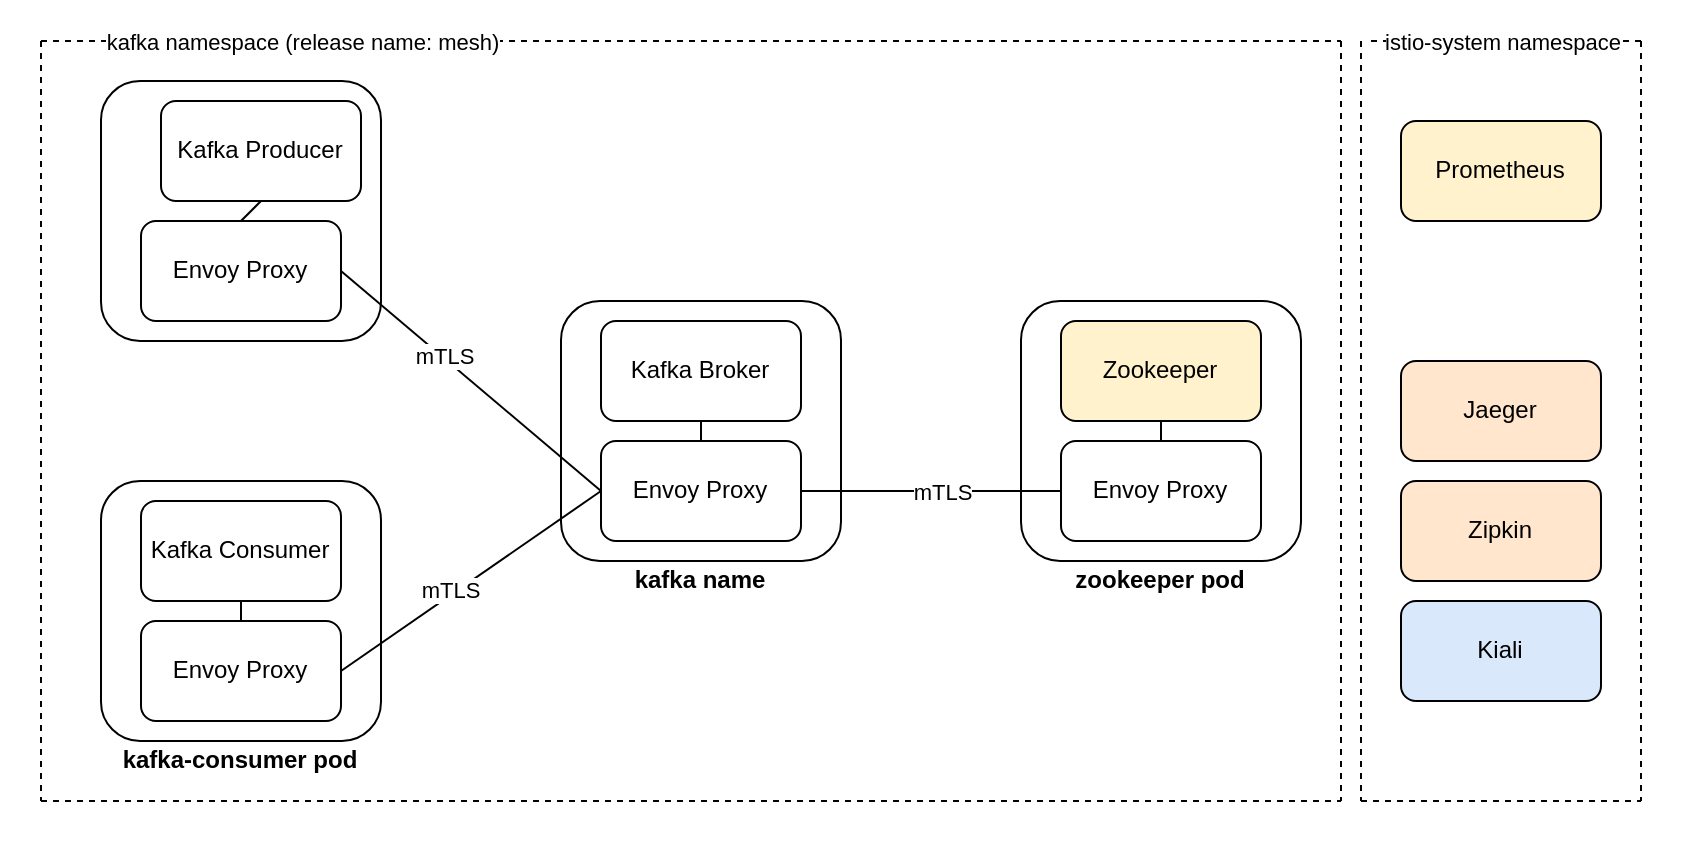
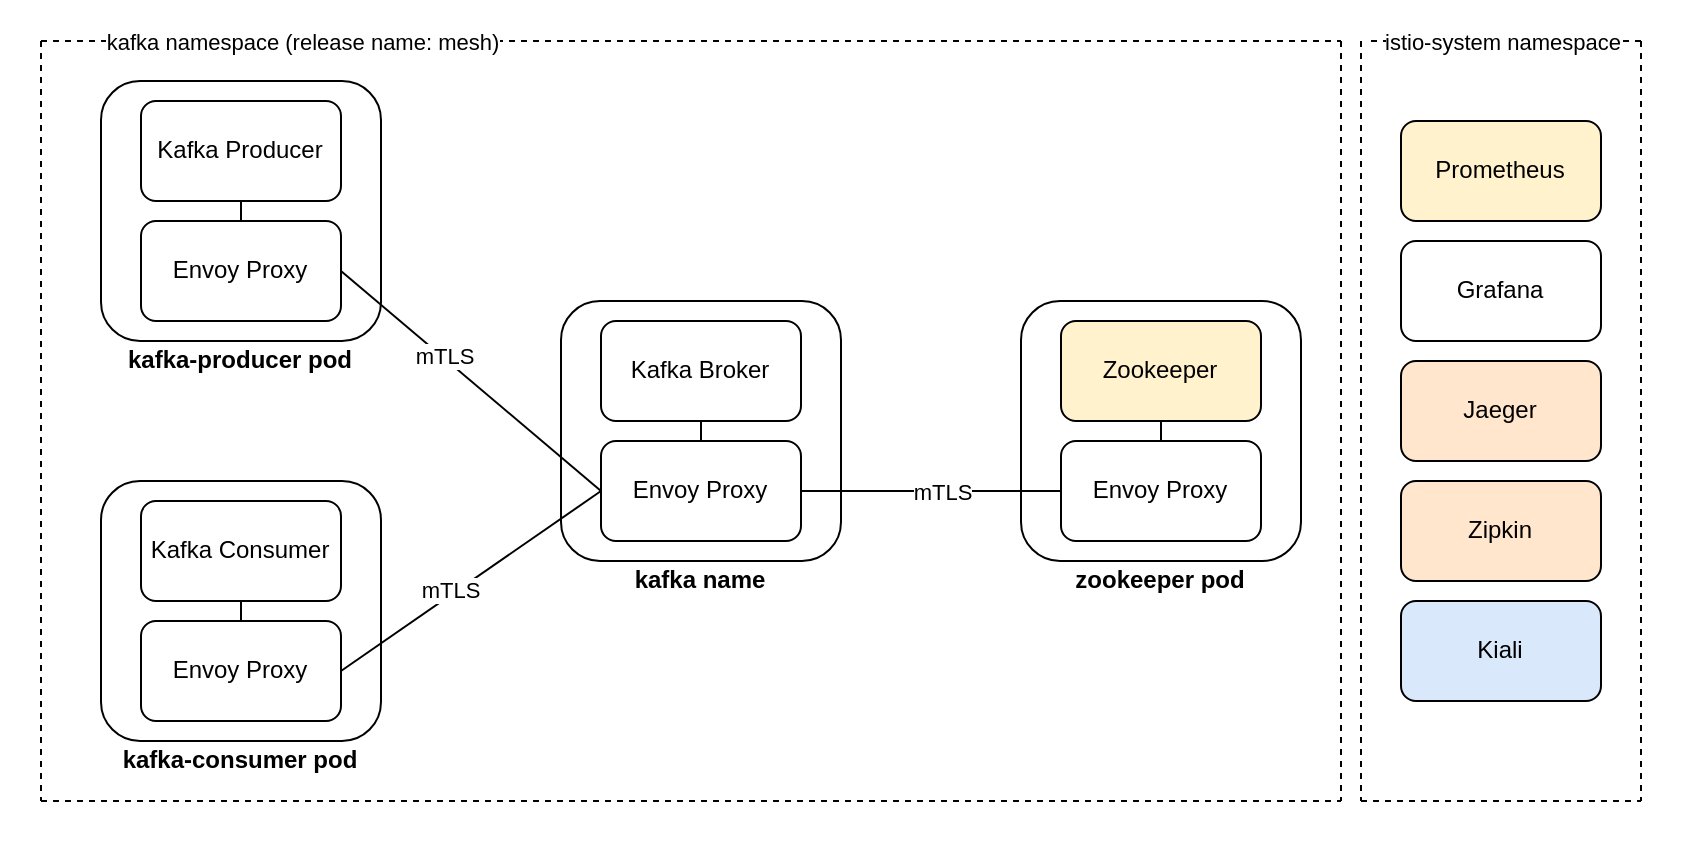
  <mxCell id="0" />
  <mxCell id="1" parent="0" />
  <mxCell id="2" value="" style="rounded=1;whiteSpace=wrap;html=1;" vertex="1" parent="1"><mxGeometry x="280" y="150" width="140" height="130" as="geometry" /></mxCell>
  <mxCell id="3" value="Kafka Broker" style="rounded=1;whiteSpace=wrap;html=1;" vertex="1" parent="1"><mxGeometry x="300" y="160" width="100" height="50" as="geometry" /></mxCell>
  <mxCell id="4" value="Envoy Proxy" style="rounded=1;whiteSpace=wrap;html=1;" vertex="1" parent="1"><mxGeometry x="300" y="220" width="100" height="50" as="geometry" /></mxCell>
  <mxCell id="5" value="" style="rounded=1;whiteSpace=wrap;html=1;" vertex="1" parent="1"><mxGeometry x="510" y="150" width="140" height="130" as="geometry" /></mxCell>
  <mxCell id="6" value="Zookeeper" style="rounded=1;whiteSpace=wrap;html=1;fillColor=#fff2cc;" vertex="1" parent="1"><mxGeometry x="530" y="160" width="100" height="50" as="geometry" /></mxCell>
  <mxCell id="7" value="Envoy Proxy" style="rounded=1;whiteSpace=wrap;html=1;" vertex="1" parent="1"><mxGeometry x="530" y="220" width="100" height="50" as="geometry" /></mxCell>
  <mxCell id="8" value="" style="endArrow=none;html=1;exitX=1;exitY=0.5;exitDx=0;exitDy=0;entryX=0;entryY=0.5;entryDx=0;entryDy=0;" edge="1" parent="1" source="4" target="7"><mxGeometry width="50" height="50" relative="1" as="geometry"><mxPoint x="450" y="410" as="sourcePoint" /><mxPoint x="500" y="360" as="targetPoint" /></mxGeometry></mxCell>
  <mxCell id="9" value="mTLS" style="edgeLabel;html=1;align=center;verticalAlign=middle;resizable=0;points=[];" vertex="1" connectable="0" parent="8"><mxGeometry x="-0.2" y="1" relative="1" as="geometry"><mxPoint x="18" y="1" as="offset" /></mxGeometry></mxCell>
  <mxCell id="10" value="" style="endArrow=none;html=1;exitX=0.5;exitY=0;exitDx=0;exitDy=0;entryX=0.5;entryY=1;entryDx=0;entryDy=0;" edge="1" parent="1" source="4" target="3"><mxGeometry width="50" height="50" relative="1" as="geometry"><mxPoint x="410" y="300" as="sourcePoint" /><mxPoint x="540" y="300" as="targetPoint" /></mxGeometry></mxCell>
  <mxCell id="11" value="" style="endArrow=none;html=1;exitX=0.5;exitY=0;exitDx=0;exitDy=0;entryX=0.5;entryY=1;entryDx=0;entryDy=0;" edge="1" parent="1" source="7" target="6"><mxGeometry width="50" height="50" relative="1" as="geometry"><mxPoint x="360" y="230" as="sourcePoint" /><mxPoint x="360" y="220" as="targetPoint" /></mxGeometry></mxCell>
  <mxCell id="12" value="&lt;b&gt;kafka name&lt;/b&gt;" style="text;html=1;strokeColor=none;fillColor=none;align=center;verticalAlign=middle;whiteSpace=wrap;rounded=0;" vertex="1" parent="1"><mxGeometry x="310" y="280" width="80" height="20" as="geometry" /></mxCell>
  <mxCell id="13" value="&lt;b&gt;zookeeper pod&lt;/b&gt;" style="text;html=1;strokeColor=none;fillColor=none;align=center;verticalAlign=middle;whiteSpace=wrap;rounded=0;" vertex="1" parent="1"><mxGeometry x="530" y="280" width="100" height="20" as="geometry" /></mxCell>
  <mxCell id="14" value="" style="rounded=1;whiteSpace=wrap;html=1;" vertex="1" parent="1"><mxGeometry x="50" y="40" width="140" height="130" as="geometry" /></mxCell>
- <mxCell id="15" value="Kafka Producer" style="rounded=1;whiteSpace=wrap;html=1;" vertex="1" parent="1"><mxGeometry x="80" y="50" width="100" height="50" as="geometry" /></mxCell>
+ <mxCell id="15" value="Kafka Producer" style="rounded=1;whiteSpace=wrap;html=1;" vertex="1" parent="1"><mxGeometry x="70" y="50" width="100" height="50" as="geometry" /></mxCell>
  <mxCell id="16" value="Envoy Proxy" style="rounded=1;whiteSpace=wrap;html=1;" vertex="1" parent="1"><mxGeometry x="70" y="110" width="100" height="50" as="geometry" /></mxCell>
  <mxCell id="17" value="" style="endArrow=none;html=1;exitX=0.5;exitY=0;exitDx=0;exitDy=0;entryX=0.5;entryY=1;entryDx=0;entryDy=0;" edge="1" parent="1" source="16" target="15"><mxGeometry width="50" height="50" relative="1" as="geometry"><mxPoint x="180" y="190" as="sourcePoint" /><mxPoint x="310" y="190" as="targetPoint" /></mxGeometry></mxCell>
+ <mxCell id="18" value="&lt;b&gt;kafka-producer pod&lt;/b&gt;" style="text;html=1;strokeColor=none;fillColor=none;align=center;verticalAlign=middle;whiteSpace=wrap;rounded=0;" vertex="1" parent="1"><mxGeometry x="60" y="170" width="120" height="20" as="geometry" /></mxCell>
  <mxCell id="19" value="" style="rounded=1;whiteSpace=wrap;html=1;" vertex="1" parent="1"><mxGeometry x="50" y="240" width="140" height="130" as="geometry" /></mxCell>
  <mxCell id="20" value="Kafka Consumer" style="rounded=1;whiteSpace=wrap;html=1;" vertex="1" parent="1"><mxGeometry x="70" y="250" width="100" height="50" as="geometry" /></mxCell>
  <mxCell id="21" value="Envoy Proxy" style="rounded=1;whiteSpace=wrap;html=1;" vertex="1" parent="1"><mxGeometry x="70" y="310" width="100" height="50" as="geometry" /></mxCell>
  <mxCell id="22" value="" style="endArrow=none;html=1;exitX=0.5;exitY=0;exitDx=0;exitDy=0;entryX=0.5;entryY=1;entryDx=0;entryDy=0;" edge="1" parent="1" source="21" target="20"><mxGeometry width="50" height="50" relative="1" as="geometry"><mxPoint x="180" y="390" as="sourcePoint" /><mxPoint x="310" y="390" as="targetPoint" /></mxGeometry></mxCell>
  <mxCell id="23" value="&lt;b&gt;kafka-consumer pod&lt;/b&gt;" style="text;html=1;strokeColor=none;fillColor=none;align=center;verticalAlign=middle;whiteSpace=wrap;rounded=0;" vertex="1" parent="1"><mxGeometry x="55" y="370" width="130" height="20" as="geometry" /></mxCell>
  <mxCell id="24" value="" style="endArrow=none;html=1;exitX=1;exitY=0.5;exitDx=0;exitDy=0;entryX=0;entryY=0.5;entryDx=0;entryDy=0;" edge="1" parent="1" source="21" target="4"><mxGeometry width="50" height="50" relative="1" as="geometry"><mxPoint x="310" y="400" as="sourcePoint" /><mxPoint x="360" y="350" as="targetPoint" /></mxGeometry></mxCell>
  <mxCell id="25" value="mTLS" style="edgeLabel;html=1;align=center;verticalAlign=middle;resizable=0;points=[];" vertex="1" connectable="0" parent="24"><mxGeometry x="-0.14" y="2" relative="1" as="geometry"><mxPoint as="offset" /></mxGeometry></mxCell>
  <mxCell id="26" value="" style="endArrow=none;html=1;exitX=1;exitY=0.5;exitDx=0;exitDy=0;entryX=0;entryY=0.5;entryDx=0;entryDy=0;" edge="1" parent="1" source="16" target="4"><mxGeometry width="50" height="50" relative="1" as="geometry"><mxPoint x="180" y="345" as="sourcePoint" /><mxPoint x="310" y="255" as="targetPoint" /></mxGeometry></mxCell>
  <mxCell id="27" value="mTLS" style="edgeLabel;html=1;align=center;verticalAlign=middle;resizable=0;points=[];" vertex="1" connectable="0" parent="26"><mxGeometry x="-0.208" y="1" relative="1" as="geometry"><mxPoint as="offset" /></mxGeometry></mxCell>
  <mxCell id="28" value="" style="endArrow=none;dashed=1;html=1;" edge="1" parent="1"><mxGeometry width="50" height="50" relative="1" as="geometry"><mxPoint x="20" y="400" as="sourcePoint" /><mxPoint x="670" y="400" as="targetPoint" /></mxGeometry></mxCell>
  <mxCell id="29" value="" style="endArrow=none;dashed=1;html=1;" edge="1" parent="1"><mxGeometry width="50" height="50" relative="1" as="geometry"><mxPoint x="20" y="20" as="sourcePoint" /><mxPoint x="670" y="20" as="targetPoint" /></mxGeometry></mxCell>
  <mxCell id="30" value="kafka namespace (release name: mesh)" style="edgeLabel;html=1;align=center;verticalAlign=middle;resizable=0;points=[];" vertex="1" connectable="0" parent="29"><mxGeometry x="-0.375" y="3" relative="1" as="geometry"><mxPoint x="-73" y="3" as="offset" /></mxGeometry></mxCell>
  <mxCell id="31" value="" style="endArrow=none;dashed=1;html=1;" edge="1" parent="1"><mxGeometry width="50" height="50" relative="1" as="geometry"><mxPoint x="20" y="20" as="sourcePoint" /><mxPoint x="20" y="400" as="targetPoint" /></mxGeometry></mxCell>
  <mxCell id="32" value="" style="endArrow=none;dashed=1;html=1;" edge="1" parent="1"><mxGeometry width="50" height="50" relative="1" as="geometry"><mxPoint x="670" y="20" as="sourcePoint" /><mxPoint x="670" y="400" as="targetPoint" /></mxGeometry></mxCell>
+ <mxCell id="33" value="Grafana" style="rounded=1;whiteSpace=wrap;html=1;" vertex="1" parent="1"><mxGeometry x="700" y="120" width="100" height="50" as="geometry" /></mxCell>
  <mxCell id="34" value="Prometheus" style="rounded=1;whiteSpace=wrap;html=1;fillColor=#fff2cc;" vertex="1" parent="1"><mxGeometry x="700" y="60" width="100" height="50" as="geometry" /></mxCell>
  <mxCell id="35" value="Kiali" style="rounded=1;whiteSpace=wrap;html=1;fillColor=#dae8fc;" vertex="1" parent="1"><mxGeometry x="700" y="300" width="100" height="50" as="geometry" /></mxCell>
  <mxCell id="36" value="Jaeger" style="rounded=1;whiteSpace=wrap;html=1;fillColor=#ffe6cc;" vertex="1" parent="1"><mxGeometry x="700" y="180" width="100" height="50" as="geometry" /></mxCell>
  <mxCell id="37" value="Zipkin" style="rounded=1;whiteSpace=wrap;html=1;fillColor=#ffe6cc;" vertex="1" parent="1"><mxGeometry x="700" y="240" width="100" height="50" as="geometry" /></mxCell>
  <mxCell id="38" value="" style="endArrow=none;dashed=1;html=1;" edge="1" parent="1"><mxGeometry width="50" height="50" relative="1" as="geometry"><mxPoint x="680" y="400" as="sourcePoint" /><mxPoint x="820" y="400" as="targetPoint" /></mxGeometry></mxCell>
  <mxCell id="39" value="" style="endArrow=none;dashed=1;html=1;" edge="1" parent="1"><mxGeometry width="50" height="50" relative="1" as="geometry"><mxPoint x="685" y="20" as="sourcePoint" /><mxPoint x="820" y="20" as="targetPoint" /></mxGeometry></mxCell>
  <mxCell id="40" value="istio-system namespace" style="edgeLabel;html=1;align=center;verticalAlign=middle;resizable=0;points=[];" vertex="1" connectable="0" parent="39"><mxGeometry x="0.304" y="-1" relative="1" as="geometry"><mxPoint x="-23" y="-1" as="offset" /></mxGeometry></mxCell>
  <mxCell id="41" value="" style="endArrow=none;dashed=1;html=1;" edge="1" parent="1"><mxGeometry width="50" height="50" relative="1" as="geometry"><mxPoint x="680" y="20" as="sourcePoint" /><mxPoint x="680" y="400" as="targetPoint" /></mxGeometry></mxCell>
  <mxCell id="42" value="" style="endArrow=none;dashed=1;html=1;" edge="1" parent="1"><mxGeometry width="50" height="50" relative="1" as="geometry"><mxPoint x="820" y="20" as="sourcePoint" /><mxPoint x="820" y="400" as="targetPoint" /></mxGeometry></mxCell>
